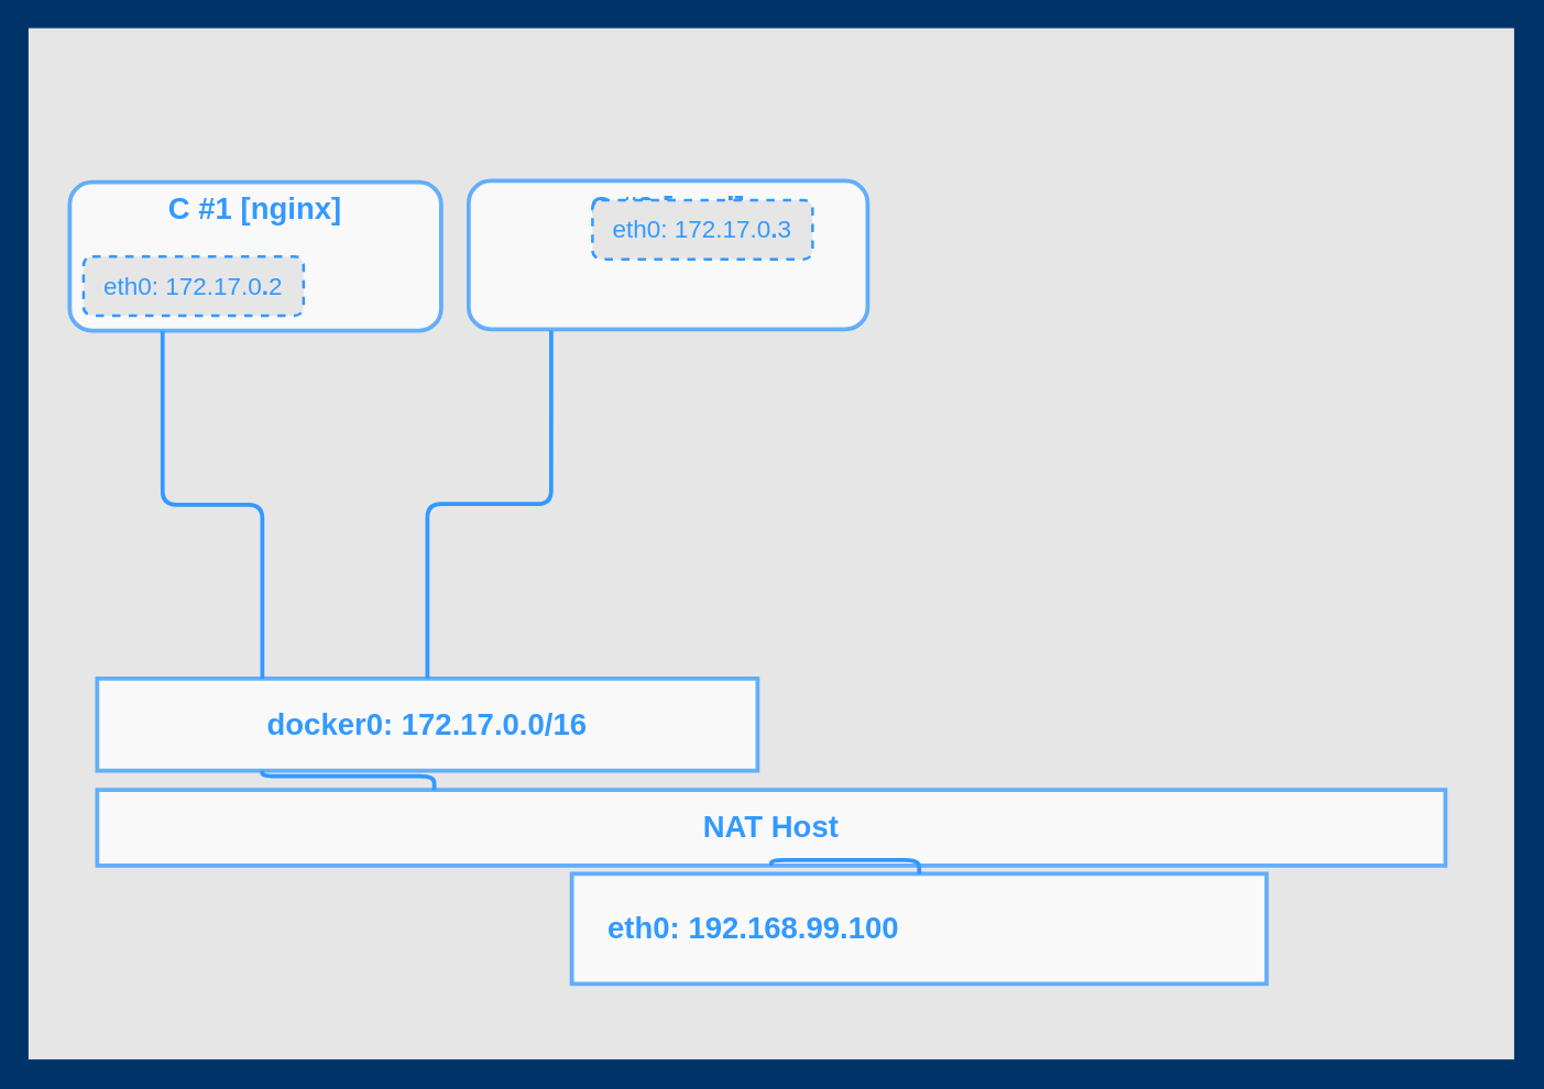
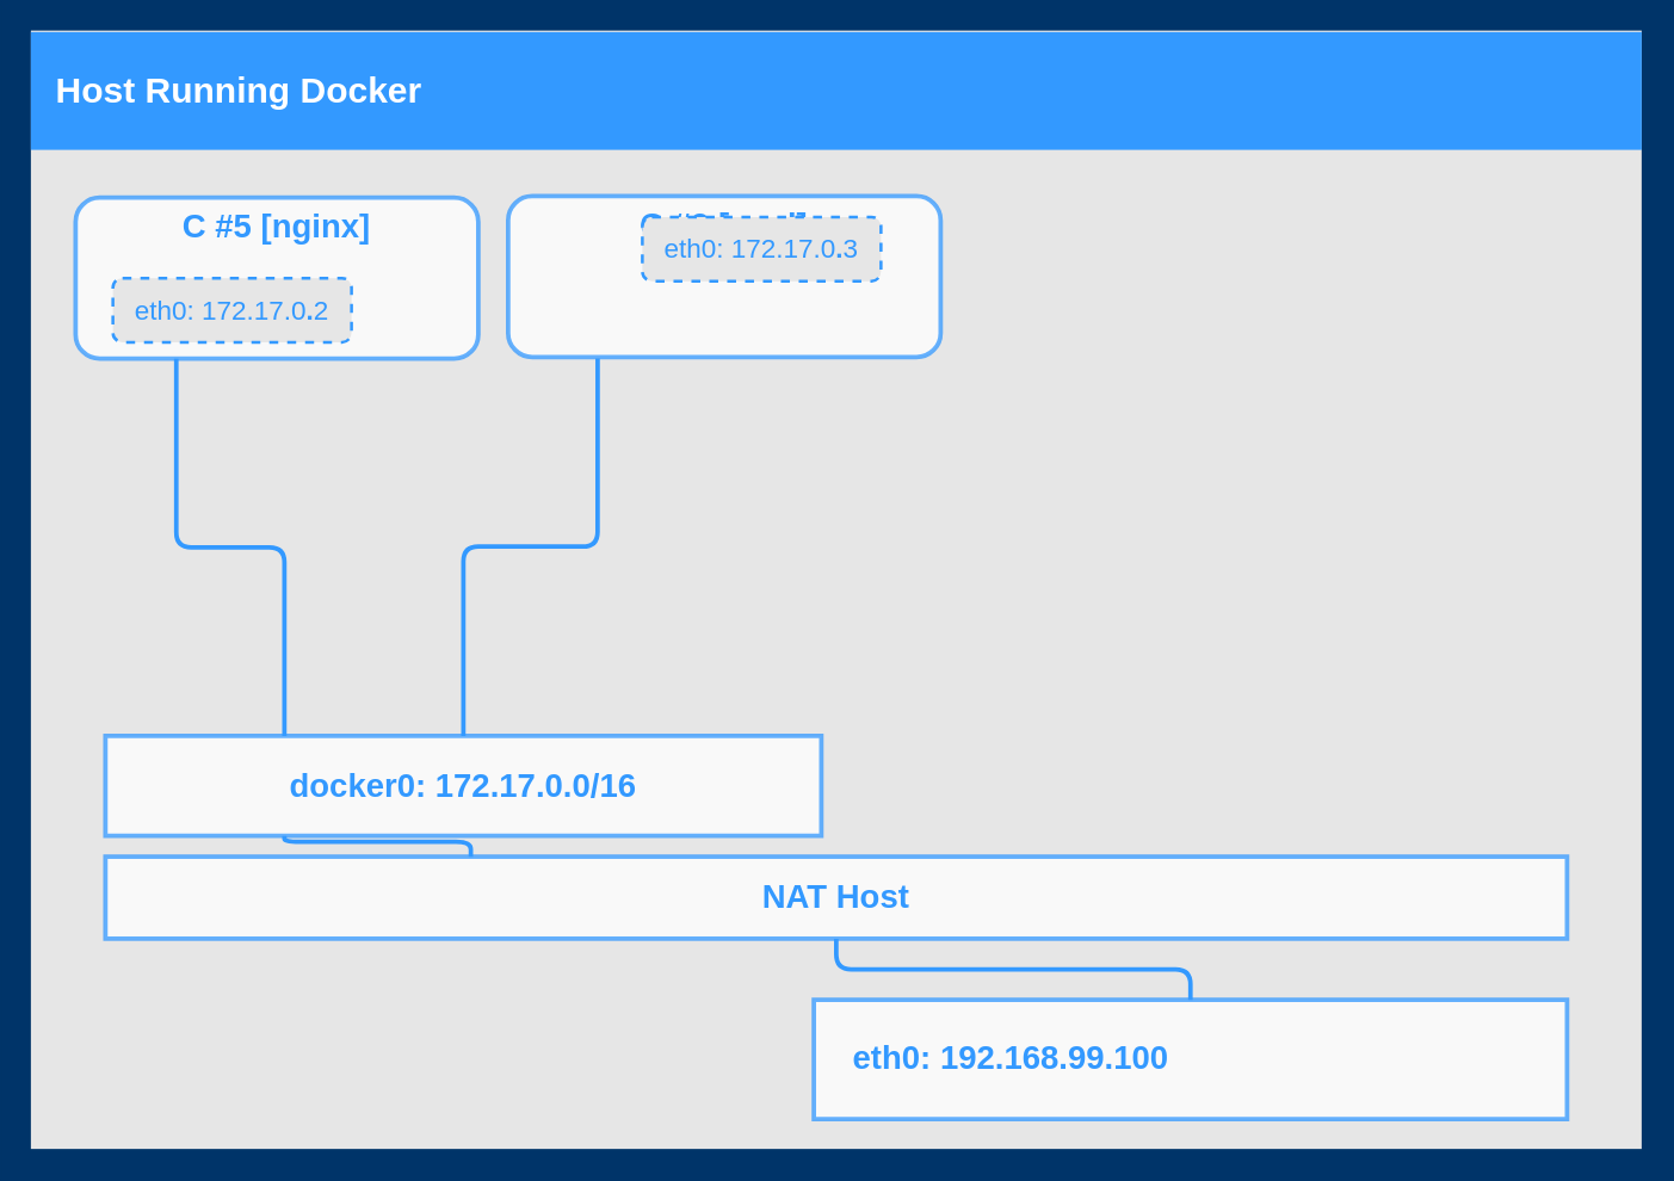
  <mxCell id="0" />
  <mxCell id="1" parent="0" />
  <mxCell id="2" value="" style="rounded=0;whiteSpace=wrap;html=1;dashed=1;strokeColor=none;strokeWidth=2;fillColor=#E6E6E6;fontFamily=Verdana;fontSize=12;fontColor=#00BEF2;verticalAlign=middle;" parent="1" vertex="1"><mxGeometry x="20" y="20" width="1080" height="750" as="geometry" /></mxCell>
- <mxCell id="4" value="&lt;font color=&quot;#3399FF&quot;&gt;C #1 [nginx]&lt;/font&gt;" style="rounded=1;whiteSpace=wrap;html=1;strokeColor=#3399FF;strokeWidth=3;fillColor=#FFFFFF;fontFamily=Helvetica;fontSize=22;fontColor=#FFB366;opacity=75;verticalAlign=top;fontStyle=1;align=center;" parent="1" vertex="1"><mxGeometry x="50" y="132" width="270" height="108" as="geometry" /></mxCell>
- <mxCell id="5" value="&lt;div&gt;&lt;font style=&quot;font-size: 18px&quot;&gt;eth0: 172.17.0&lt;b&gt;.&lt;/b&gt;2&lt;/font&gt;&lt;/div&gt;" style="rounded=1;whiteSpace=wrap;html=1;strokeColor=#3399FF;strokeWidth=2;fillColor=#E6E6E6;fontSize=18;fontColor=#3399FF;align=center;spacingLeft=0;dashed=1;verticalAlign=middle;" parent="1" vertex="1"><mxGeometry x="60" y="186" width="160" height="43" as="geometry" /></mxCell>
- <mxCell id="6" value="&lt;div align=&quot;left&quot;&gt;&amp;nbsp;&amp;nbsp;&amp;nbsp; eth0: 192.168.99.100&lt;/div&gt;" style="rounded=0;whiteSpace=wrap;html=1;strokeColor=#3399FF;strokeWidth=3;fillColor=#FFFFFF;fontFamily=Helvetica;fontSize=22;fontColor=#3399FF;opacity=75;verticalAlign=middle;fontStyle=1;align=left;spacingLeft=0;" parent="1" vertex="1"><mxGeometry x="415" y="635" width="505" height="80" as="geometry" /></mxCell>
+ <mxCell id="3" value="Host Running Docker" style="whiteSpace=wrap;html=1;dashed=1;strokeColor=none;strokeWidth=2;fillColor=#3399FF;fontFamily=Helvetica;fontSize=24;fontColor=#FFFFFF;fontStyle=1;align=left;spacingLeft=15;" parent="1" vertex="1"><mxGeometry x="20" y="21" width="1080" height="79" as="geometry" /></mxCell>
+ <mxCell id="4" value="&lt;font color=&quot;#3399FF&quot;&gt;C #5 [nginx]&lt;/font&gt;" style="rounded=1;whiteSpace=wrap;html=1;strokeColor=#3399FF;strokeWidth=3;fillColor=#FFFFFF;fontFamily=Helvetica;fontSize=22;fontColor=#FFB366;opacity=75;verticalAlign=top;fontStyle=1;align=center;" parent="1" vertex="1"><mxGeometry x="50" y="132" width="270" height="108" as="geometry" /></mxCell>
+ <mxCell id="5" value="&lt;div&gt;&lt;font style=&quot;font-size: 18px&quot;&gt;eth0: 172.17.0&lt;b&gt;.&lt;/b&gt;2&lt;/font&gt;&lt;/div&gt;" style="rounded=1;whiteSpace=wrap;html=1;strokeColor=#3399FF;strokeWidth=2;fillColor=#E6E6E6;fontSize=18;fontColor=#3399FF;align=center;spacingLeft=0;dashed=1;verticalAlign=middle;" parent="1" vertex="1"><mxGeometry x="75" y="186" width="160" height="43" as="geometry" /></mxCell>
+ <mxCell id="6" value="&lt;div align=&quot;left&quot;&gt;&amp;nbsp;&amp;nbsp;&amp;nbsp; eth0: 192.168.99.100&lt;/div&gt;" style="rounded=0;whiteSpace=wrap;html=1;strokeColor=#3399FF;strokeWidth=3;fillColor=#FFFFFF;fontFamily=Helvetica;fontSize=22;fontColor=#3399FF;opacity=75;verticalAlign=middle;fontStyle=1;align=left;spacingLeft=0;" parent="1" vertex="1"><mxGeometry x="545" y="670" width="505" height="80" as="geometry" /></mxCell>
  <mxCell id="7" value="NAT Host" style="rounded=0;whiteSpace=wrap;html=1;strokeColor=#3399FF;strokeWidth=3;fillColor=#FFFFFF;fontFamily=Helvetica;fontSize=22;fontColor=#3399FF;opacity=75;verticalAlign=middle;fontStyle=1;align=center;" parent="1" vertex="1"><mxGeometry x="70" y="574" width="980" height="55" as="geometry" /></mxCell>
  <mxCell id="8" value="" style="endArrow=none;startArrow=none;html=1;fontSize=22;fontColor=#3399FF;entryX=0.5;entryY=1;entryDx=0;entryDy=0;exitX=0.5;exitY=0;exitDx=0;exitDy=0;strokeColor=#3399FF;strokeWidth=3;targetPerimeterSpacing=0;edgeStyle=orthogonalEdgeStyle;startFill=0;endFill=0;" parent="1" source="6" target="7" edge="1"><mxGeometry width="50" height="50" relative="1" as="geometry"><mxPoint x="340" y="840" as="sourcePoint" /><mxPoint x="390" y="790" as="targetPoint" /></mxGeometry></mxCell>
  <mxCell id="9" value="docker0: 172.17.0.0/16" style="rounded=0;whiteSpace=wrap;html=1;strokeColor=#3399FF;strokeWidth=3;fillColor=#FFFFFF;fontFamily=Helvetica;fontSize=22;fontColor=#3399FF;opacity=75;verticalAlign=middle;fontStyle=1;align=center;" parent="1" vertex="1"><mxGeometry x="70" y="493" width="480" height="67" as="geometry" /></mxCell>
  <mxCell id="10" value="&lt;font color=&quot;#3399FF&quot;&gt;C #2 [psql]&lt;/font&gt;" style="rounded=1;whiteSpace=wrap;html=1;strokeColor=#3399FF;strokeWidth=3;fillColor=#FFFFFF;fontFamily=Helvetica;fontSize=22;fontColor=#FFB366;opacity=75;verticalAlign=top;fontStyle=1;align=center;" parent="1" vertex="1"><mxGeometry x="340" y="131" width="290" height="108" as="geometry" /></mxCell>
  <mxCell id="11" value="&lt;div&gt;&lt;font style=&quot;font-size: 18px&quot;&gt;eth0: 172.17.0&lt;b&gt;.&lt;/b&gt;3&lt;/font&gt;&lt;/div&gt;" style="rounded=1;whiteSpace=wrap;html=1;strokeColor=#3399FF;strokeWidth=2;fillColor=#E6E6E6;fontSize=18;fontColor=#3399FF;align=center;spacingLeft=0;dashed=1;verticalAlign=middle;" parent="1" vertex="1"><mxGeometry x="430" y="145" width="160" height="43" as="geometry" /></mxCell>
  <mxCell id="12" value="" style="endArrow=none;startArrow=none;html=1;strokeColor=#3399FF;strokeWidth=3;fontSize=22;fontColor=#3399FF;entryX=0.25;entryY=1;entryDx=0;entryDy=0;exitX=0.25;exitY=0;exitDx=0;exitDy=0;edgeStyle=orthogonalEdgeStyle;startFill=0;endFill=0;" parent="1" source="9" target="4" edge="1"><mxGeometry width="50" height="50" relative="1" as="geometry"><mxPoint x="20" y="840" as="sourcePoint" /><mxPoint x="70" y="790" as="targetPoint" /></mxGeometry></mxCell>
  <mxCell id="13" value="" style="endArrow=none;startArrow=none;html=1;strokeColor=#3399FF;strokeWidth=3;fontSize=22;fontColor=#3399FF;entryX=0.207;entryY=1.009;entryDx=0;entryDy=0;entryPerimeter=0;exitX=0.5;exitY=0;exitDx=0;exitDy=0;edgeStyle=orthogonalEdgeStyle;startFill=0;endFill=0;" parent="1" source="9" target="10" edge="1"><mxGeometry width="50" height="50" relative="1" as="geometry"><mxPoint x="20" y="840" as="sourcePoint" /><mxPoint x="70" y="790" as="targetPoint" /></mxGeometry></mxCell>
  <mxCell id="14" value="" style="endArrow=none;startArrow=none;html=1;strokeColor=#3399FF;strokeWidth=3;fontSize=22;fontColor=#3399FF;entryX=0.25;entryY=1;entryDx=0;entryDy=0;exitX=0.25;exitY=0;exitDx=0;exitDy=0;edgeStyle=orthogonalEdgeStyle;startFill=0;endFill=0;" parent="1" source="7" target="9" edge="1"><mxGeometry width="50" height="50" relative="1" as="geometry"><mxPoint x="20" y="840" as="sourcePoint" /><mxPoint x="70" y="790" as="targetPoint" /></mxGeometry></mxCell>
